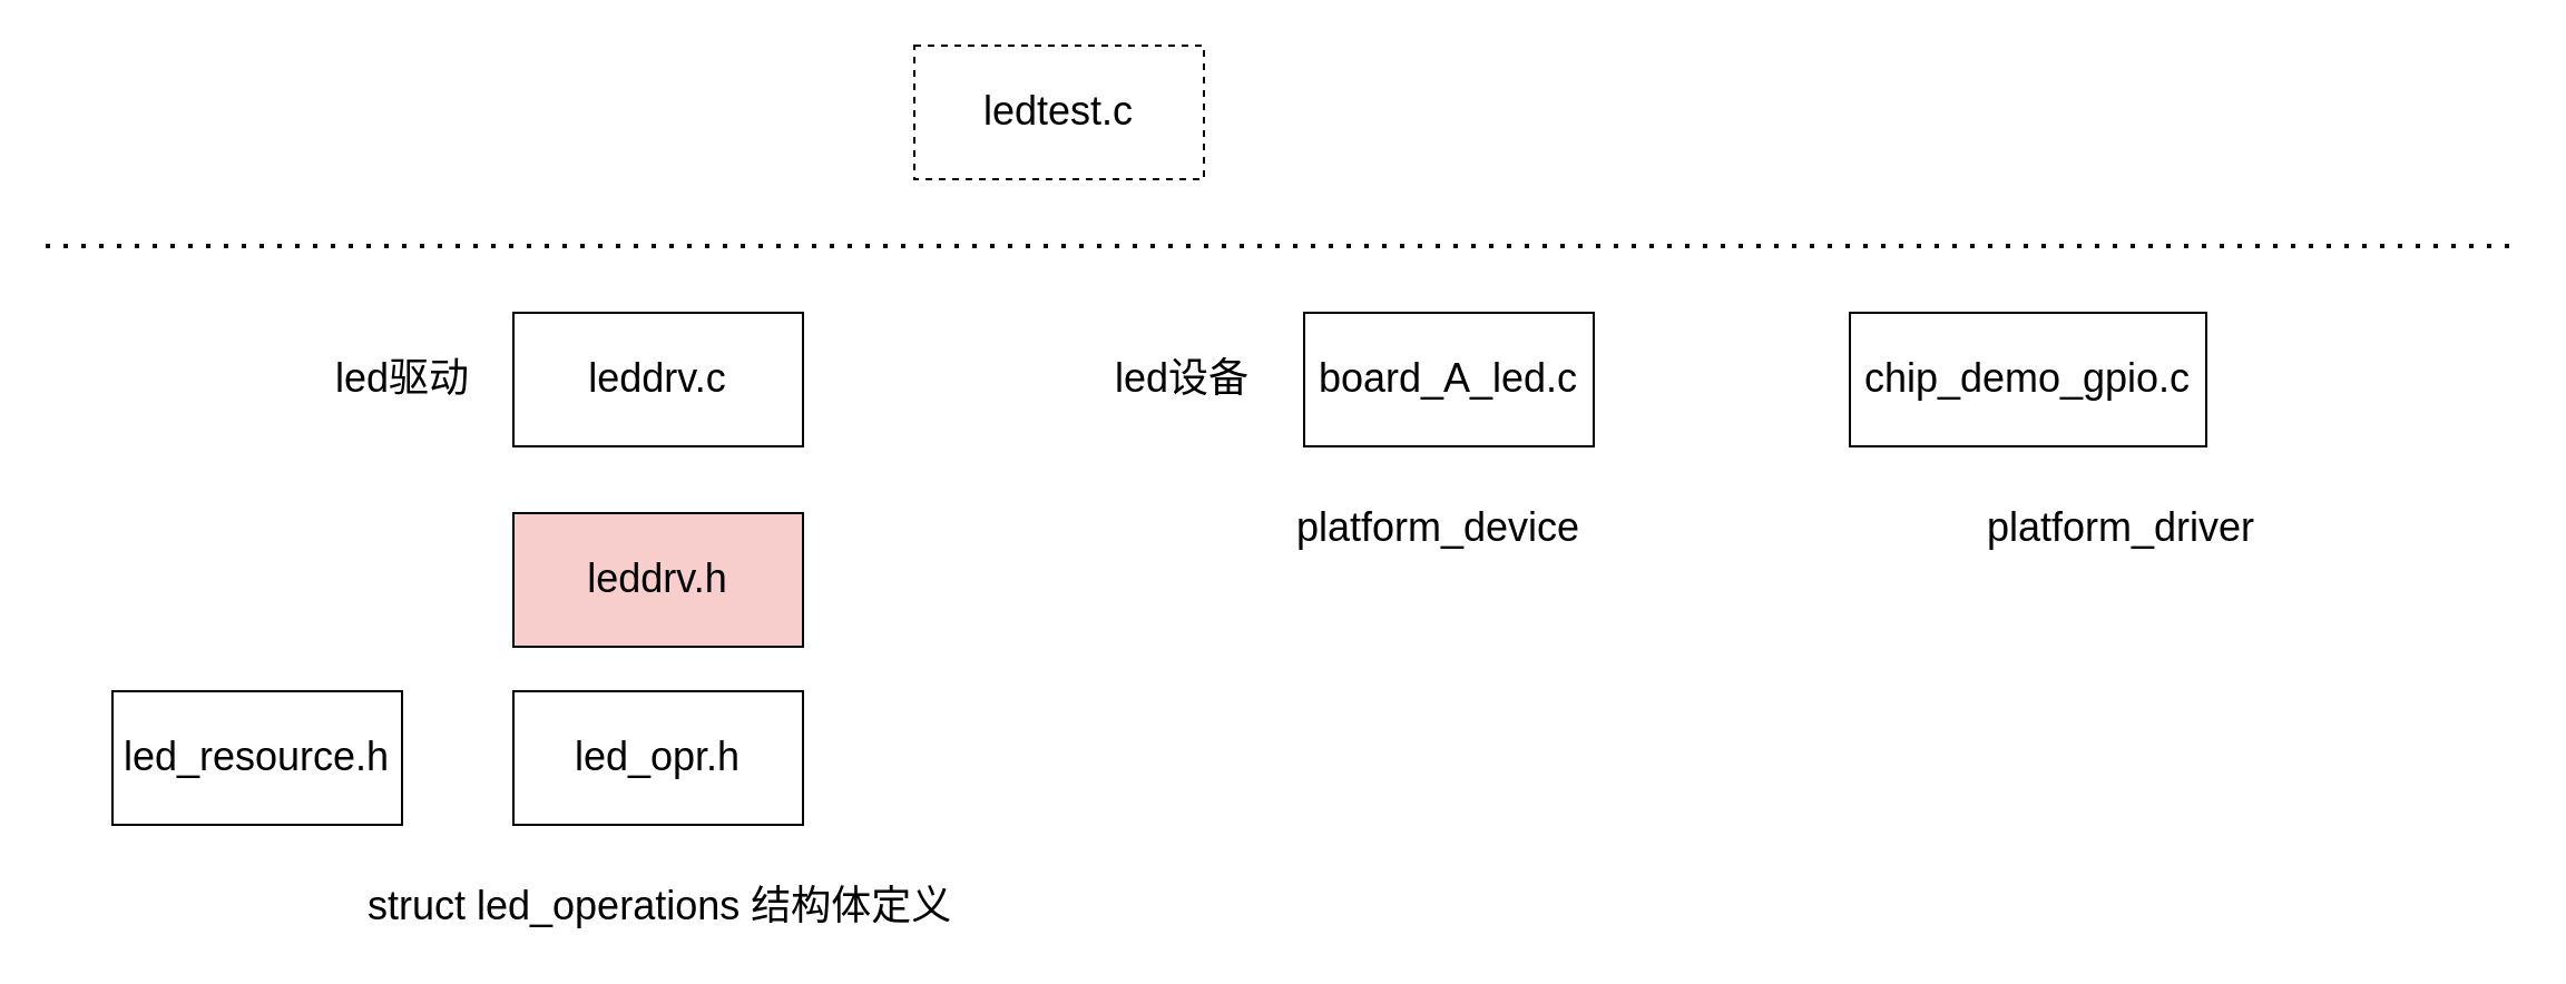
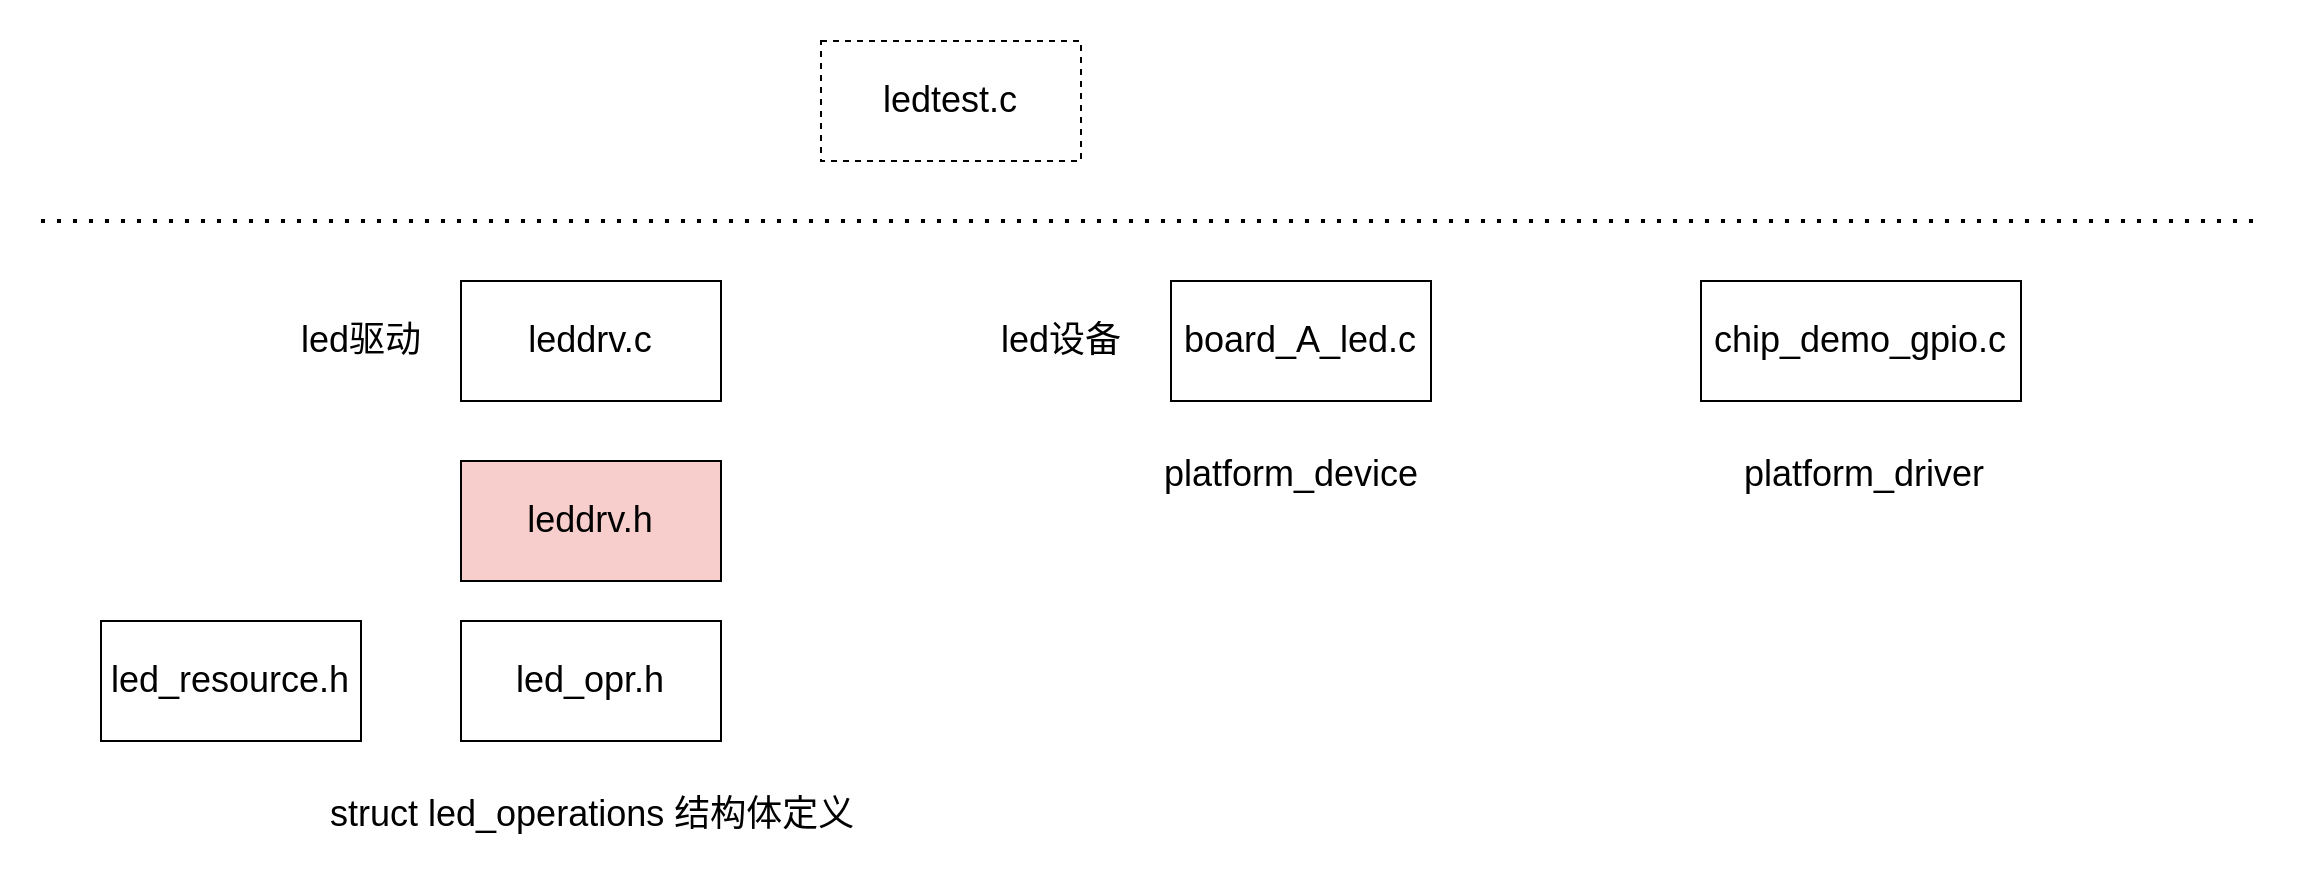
  <mxCell id="0" />
  <mxCell id="1" parent="0" />
  <mxCell id="2" value="&lt;font style=&quot;font-size: 18px&quot;&gt;board_A_led.c&lt;/font&gt;" style="rounded=0;whiteSpace=wrap;html=1;" vertex="1" parent="1"><mxGeometry x="585" y="140" width="130" height="60" as="geometry" /></mxCell>
- <mxCell id="3" value="&lt;span style=&quot;font-size: 18px&quot;&gt;chip_demo_gpio.c&lt;/span&gt;" style="rounded=0;whiteSpace=wrap;html=1;" vertex="1" parent="1"><mxGeometry x="830" y="140" width="160" height="60" as="geometry" /></mxCell>
+ <mxCell id="3" value="&lt;span style=&quot;font-size: 18px&quot;&gt;chip_demo_gpio.c&lt;/span&gt;" style="rounded=0;whiteSpace=wrap;html=1;" vertex="1" parent="1"><mxGeometry x="850" y="140" width="160" height="60" as="geometry" /></mxCell>
  <mxCell id="4" value="&lt;span style=&quot;font-size: 18px&quot;&gt;leddrv.c&lt;/span&gt;" style="rounded=0;whiteSpace=wrap;html=1;" vertex="1" parent="1"><mxGeometry x="230" y="140" width="130" height="60" as="geometry" /></mxCell>
  <mxCell id="5" value="&lt;span style=&quot;font-size: 18px&quot;&gt;ledtest.c&lt;/span&gt;" style="rounded=0;whiteSpace=wrap;html=1;dashed=1;" vertex="1" parent="1"><mxGeometry x="410" y="20" width="130" height="60" as="geometry" /></mxCell>
  <mxCell id="6" value="" style="endArrow=none;dashed=1;html=1;dashPattern=1 3;strokeWidth=2;rounded=0;fontSize=18;" edge="1" parent="1"><mxGeometry width="50" height="50" relative="1" as="geometry"><mxPoint x="20" y="110" as="sourcePoint" /><mxPoint x="1130" y="110" as="targetPoint" /></mxGeometry></mxCell>
  <mxCell id="7" value="&lt;span style=&quot;font-size: 18px&quot;&gt;leddrv.h&lt;/span&gt;" style="rounded=0;whiteSpace=wrap;html=1;fillColor=#f8cecc;" vertex="1" parent="1"><mxGeometry x="230" y="230" width="130" height="60" as="geometry" /></mxCell>
  <mxCell id="8" value="&lt;span style=&quot;font-size: 18px&quot;&gt;led_opr.h&lt;/span&gt;" style="rounded=0;whiteSpace=wrap;html=1;" vertex="1" parent="1"><mxGeometry x="230" y="310" width="130" height="60" as="geometry" /></mxCell>
  <mxCell id="9" value="&lt;span style=&quot;font-size: 18px&quot;&gt;led_resource.h&lt;/span&gt;" style="rounded=0;whiteSpace=wrap;html=1;" vertex="1" parent="1"><mxGeometry x="50" y="310" width="130" height="60" as="geometry" /></mxCell>
  <mxCell id="10" value="led驱动" style="text;html=1;align=center;verticalAlign=middle;resizable=0;points=[];autosize=1;strokeColor=none;fillColor=none;fontSize=18;" vertex="1" parent="1"><mxGeometry x="140" y="155" width="80" height="30" as="geometry" /></mxCell>
  <mxCell id="11" value="led设备" style="text;html=1;align=center;verticalAlign=middle;resizable=0;points=[];autosize=1;strokeColor=none;fillColor=none;fontSize=18;" vertex="1" parent="1"><mxGeometry x="490" y="155" width="80" height="30" as="geometry" /></mxCell>
  <mxCell id="12" value="struct led_operations 结构体定义" style="text;whiteSpace=wrap;html=1;fontSize=18;" vertex="1" parent="1"><mxGeometry x="162.5" y="390" width="265" height="30" as="geometry" /></mxCell>
  <mxCell id="13" value="platform_device" style="text;whiteSpace=wrap;html=1;fontSize=18;" vertex="1" parent="1"><mxGeometry x="580" y="220" width="150" height="40" as="geometry" /></mxCell>
- <mxCell id="14" value="platform_driver" style="text;whiteSpace=wrap;html=1;fontSize=18;" vertex="1" parent="1"><mxGeometry x="890" y="220" width="130" height="40" as="geometry" /></mxCell>
+ <mxCell id="14" value="platform_driver" style="text;whiteSpace=wrap;html=1;fontSize=18;" vertex="1" parent="1"><mxGeometry x="870" y="220" width="130" height="40" as="geometry" /></mxCell>
